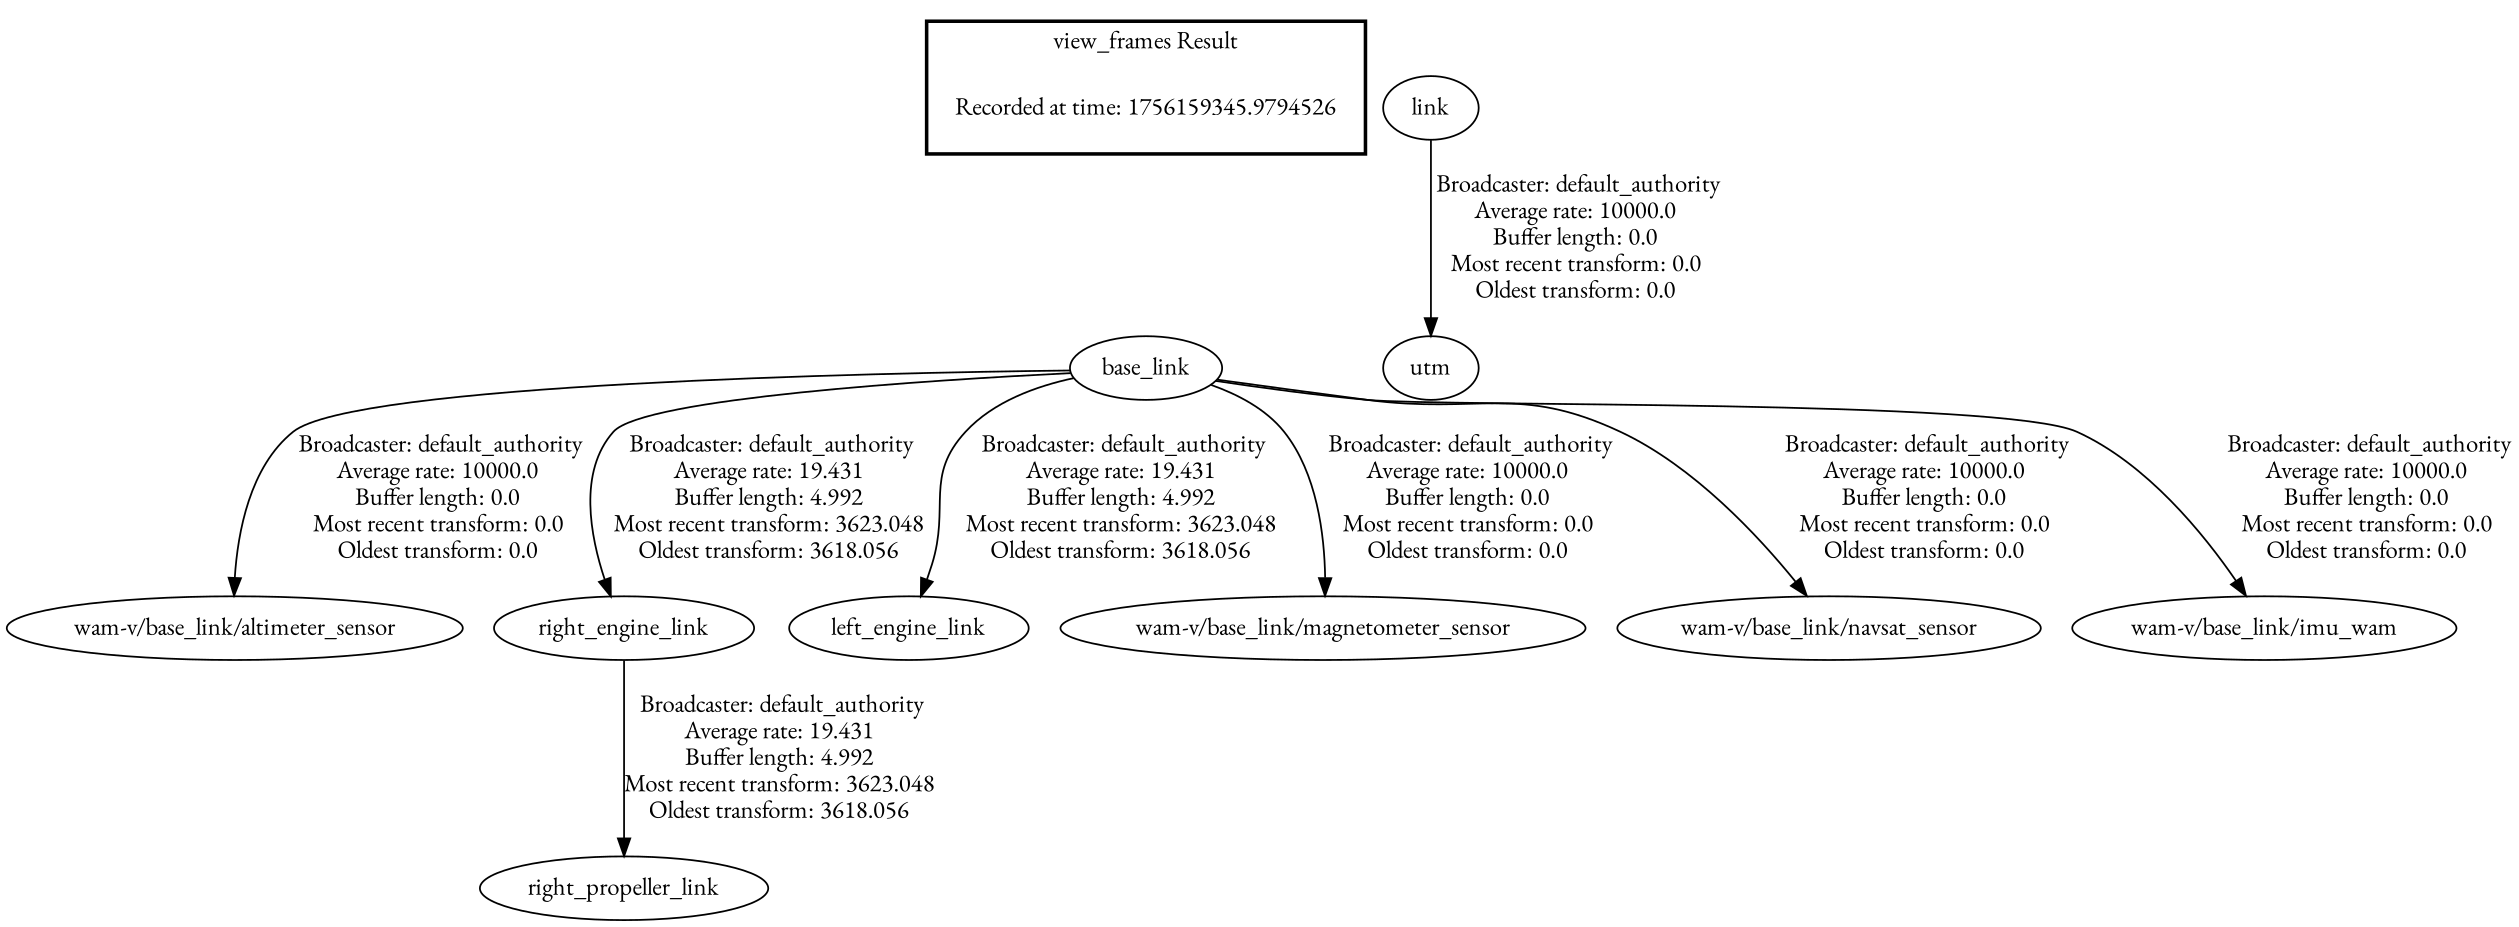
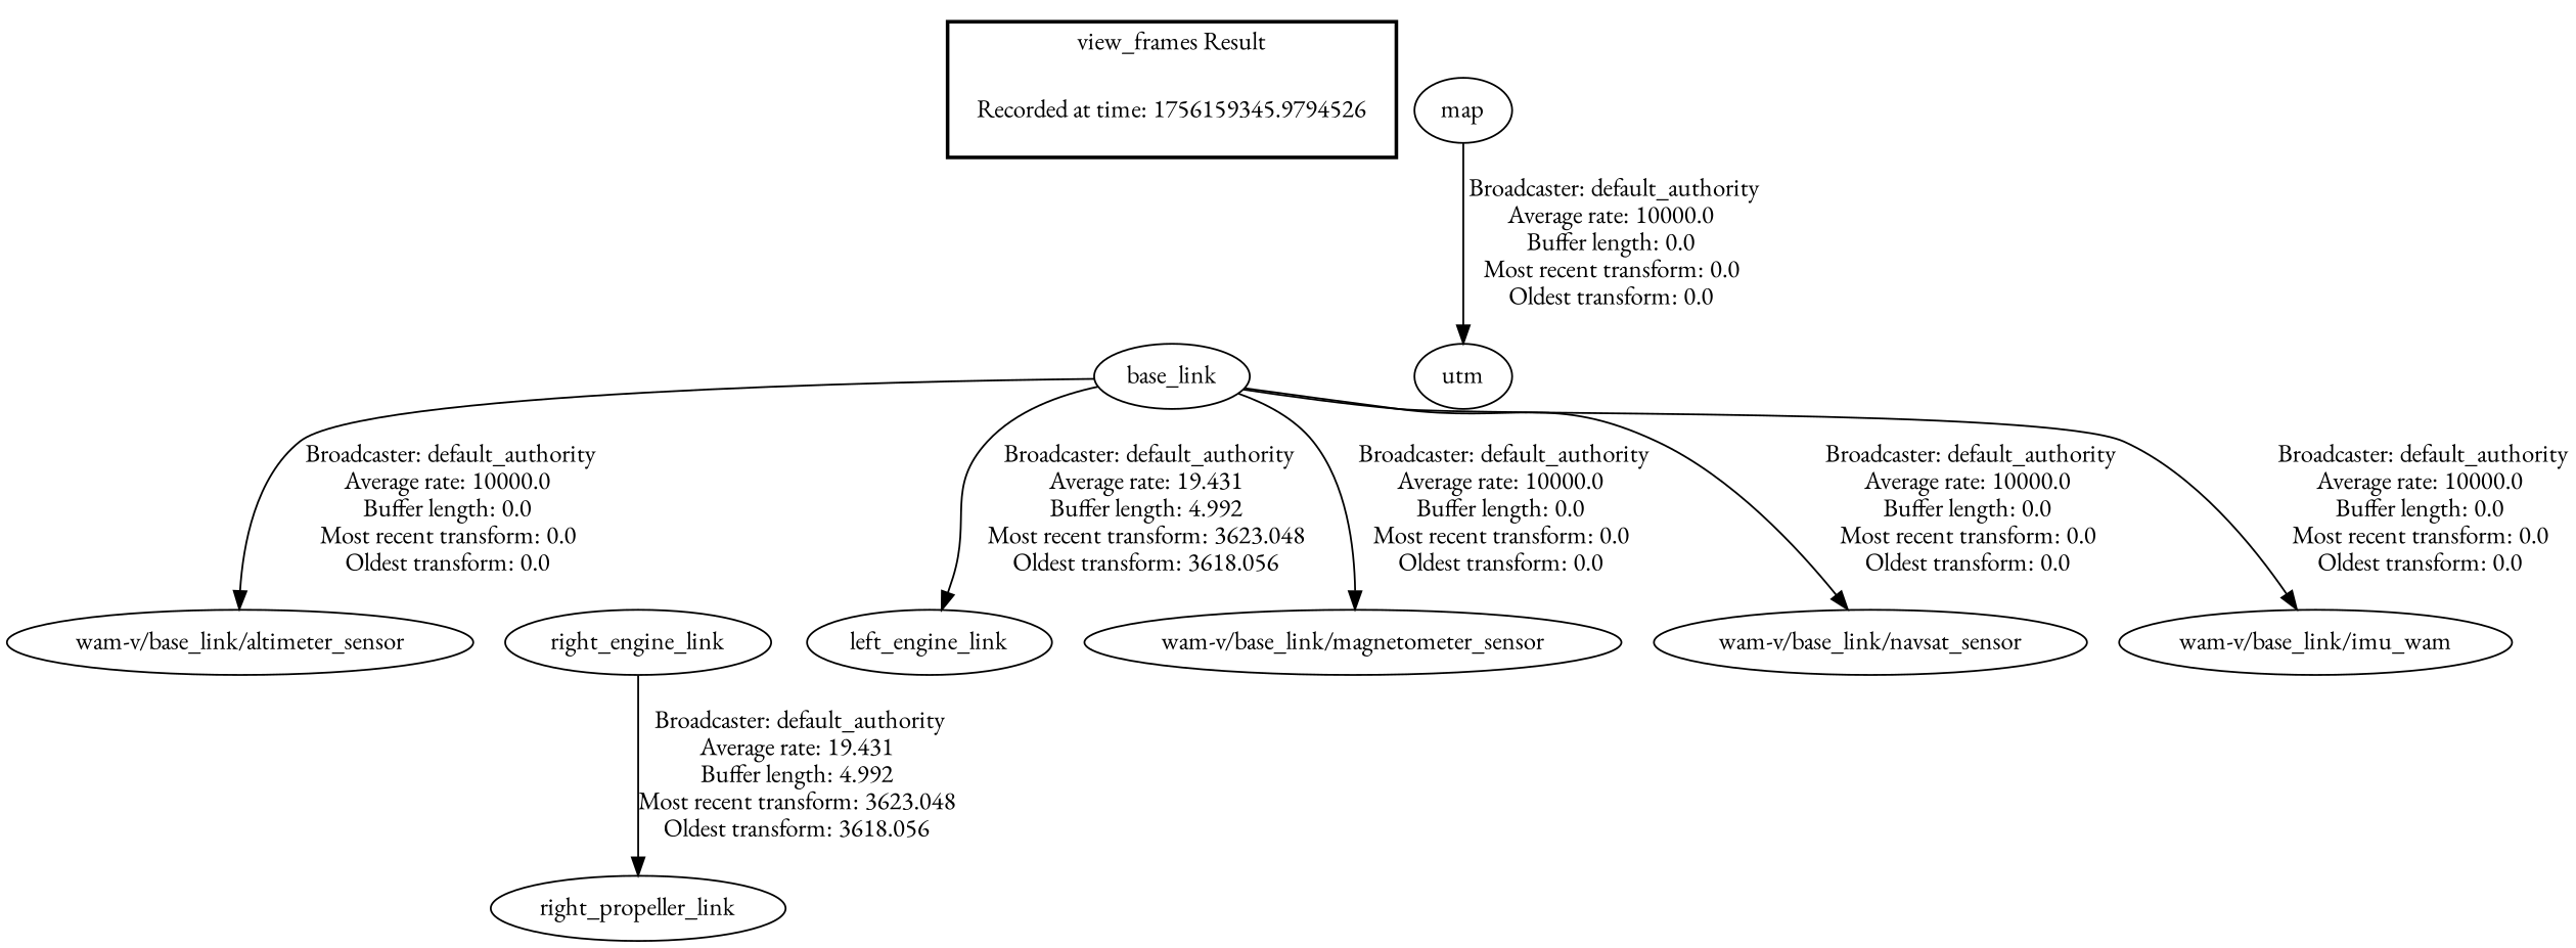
  digraph {
    fontname="EB Garamond"
    node [fontname="EB Garamond"]
    edge [fontname="EB Garamond"]
    "Recorded at time: 1756159345.9794526" [shape=plaintext]
    base_link
    "wam-v/base_link/altimeter_sensor"
    right_engine_link
    left_engine_link
    "wam-v/base_link/magnetometer_sensor"
    "wam-v/base_link/navsat_sensor"
    n8 [label="wam-v/base_link/imu_wam"]
    right_propeller_link
-   map [label=link]
+   map
    utm
    subgraph cluster_1 {
      color=black
      label="view_frames Result"
      style=bold
      "Recorded at time: 1756159345.9794526"
    }
    "Recorded at time: 1756159345.9794526" -> base_link [style=invis]
    base_link -> "wam-v/base_link/altimeter_sensor" [label=" Broadcaster: default_authority\nAverage rate: 10000.0\nBuffer length: 0.0\nMost recent transform: 0.0\nOldest transform: 0.0\n"]
-   base_link -> right_engine_link [label=" Broadcaster: default_authority\nAverage rate: 19.431\nBuffer length: 4.992\nMost recent transform: 3623.048\nOldest transform: 3618.056\n"]
    base_link -> left_engine_link [label=" Broadcaster: default_authority\nAverage rate: 19.431\nBuffer length: 4.992\nMost recent transform: 3623.048\nOldest transform: 3618.056\n"]
    base_link -> "wam-v/base_link/magnetometer_sensor" [label=" Broadcaster: default_authority\nAverage rate: 10000.0\nBuffer length: 0.0\nMost recent transform: 0.0\nOldest transform: 0.0\n"]
    base_link -> "wam-v/base_link/navsat_sensor" [label=" Broadcaster: default_authority\nAverage rate: 10000.0\nBuffer length: 0.0\nMost recent transform: 0.0\nOldest transform: 0.0\n"]
    base_link -> n8 [label=" Broadcaster: default_authority\nAverage rate: 10000.0\nBuffer length: 0.0\nMost recent transform: 0.0\nOldest transform: 0.0\n"]
    right_engine_link -> right_propeller_link [label=" Broadcaster: default_authority\nAverage rate: 19.431\nBuffer length: 4.992\nMost recent transform: 3623.048\nOldest transform: 3618.056\n"]
    map -> utm [label=" Broadcaster: default_authority\nAverage rate: 10000.0\nBuffer length: 0.0\nMost recent transform: 0.0\nOldest transform: 0.0\n"]
  }
